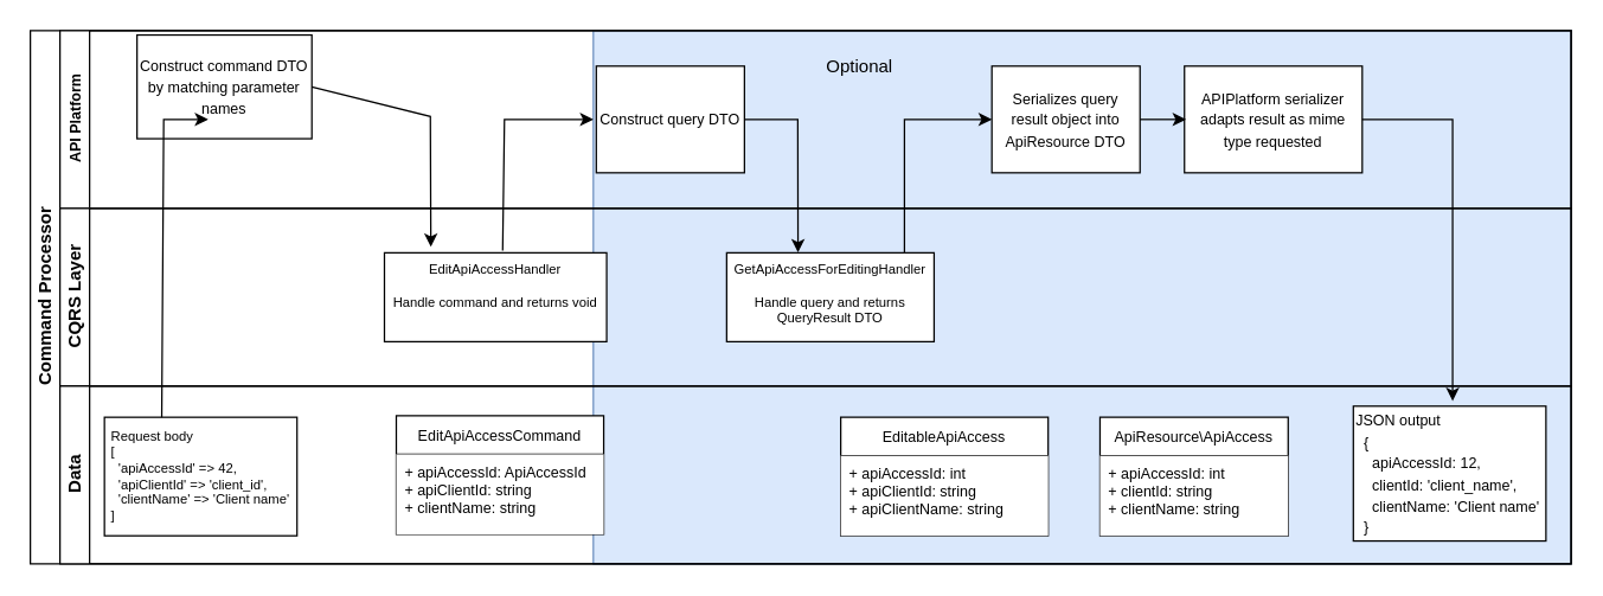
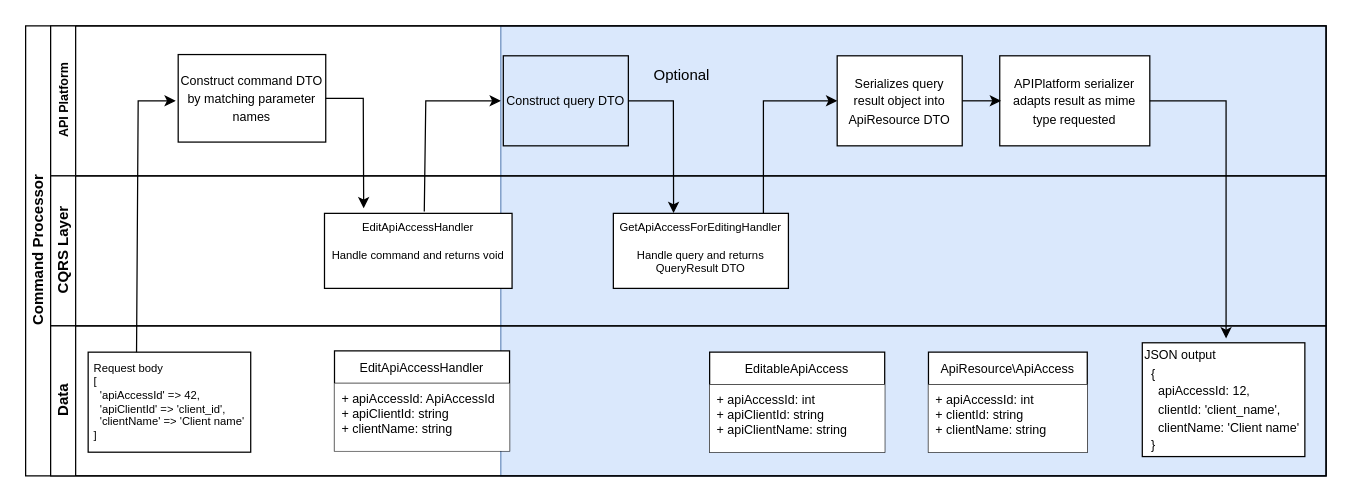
  <mxCell id="0" />
  <mxCell id="1" parent="0" />
  <mxCell id="2" value="" style="rounded=0;whiteSpace=wrap;html=1;fillColor=#dae8fc;strokeColor=#6c8ebf;" vertex="1" parent="1"><mxGeometry x="400" y="20" width="660" height="360" as="geometry" /></mxCell>
  <mxCell id="3" value="Command Processor" style="swimlane;html=1;childLayout=stackLayout;resizeParent=1;resizeParentMax=0;horizontal=0;startSize=20;horizontalStack=0;" parent="1" vertex="1"><mxGeometry x="20" y="20" width="1040" height="360" as="geometry"><mxRectangle x="120" y="120" width="40" height="60" as="alternateBounds" /></mxGeometry></mxCell>
  <mxCell id="4" value="API Platform" style="swimlane;html=1;startSize=20;horizontal=0;fontSize=10;" parent="3" vertex="1"><mxGeometry x="20" width="1020" height="120" as="geometry" /></mxCell>
- <mxCell id="5" value="&lt;font style=&quot;font-size: 10px;&quot;&gt;Construct command DTO by matching parameter names&lt;/font&gt;" style="rounded=0;whiteSpace=wrap;html=1;fontFamily=Helvetica;fontSize=12;fontColor=#000000;align=center;" parent="4" vertex="1"><mxGeometry x="52" y="3" width="118" height="70" as="geometry" /></mxCell>
- <mxCell id="6" value="&lt;font style=&quot;font-size: 10px;&quot;&gt;Construct query DTO&lt;/font&gt;" style="rounded=0;whiteSpace=wrap;html=1;fontFamily=Helvetica;fontSize=12;fontColor=#000000;align=center;" parent="4" vertex="1"><mxGeometry x="362" y="24" width="100" height="72" as="geometry" /></mxCell>
+ <mxCell id="5" value="&lt;font style=&quot;font-size: 10px;&quot;&gt;Construct command DTO by matching parameter names&lt;/font&gt;" style="rounded=0;whiteSpace=wrap;html=1;fontFamily=Helvetica;fontSize=12;fontColor=#000000;align=center;" parent="4" vertex="1"><mxGeometry x="102" y="23" width="118" height="70" as="geometry" /></mxCell>
+ <mxCell id="6" value="&lt;font style=&quot;font-size: 10px;&quot;&gt;Construct query DTO&lt;/font&gt;" style="rounded=0;whiteSpace=wrap;html=1;fontFamily=Helvetica;fontSize=12;fontColor=#000000;align=center;fillColor=#dae8fc;" parent="4" vertex="1"><mxGeometry x="362" y="24" width="100" height="72" as="geometry" /></mxCell>
  <mxCell id="7" value="" style="endArrow=classic;html=1;rounded=0;exitX=0.322;exitY=-0.007;exitDx=0;exitDy=0;exitPerimeter=0;" parent="4" edge="1"><mxGeometry width="50" height="50" relative="1" as="geometry"><mxPoint x="68.64" y="269.58" as="sourcePoint" /><mxPoint x="100" y="60" as="targetPoint" /><Array as="points"><mxPoint x="70" y="60" /></Array></mxGeometry></mxCell>
  <mxCell id="8" value="&lt;font style=&quot;font-size: 10px;&quot;&gt;APIPlatform serializer adapts result as mime type requested&lt;/font&gt;" style="rounded=0;whiteSpace=wrap;html=1;fontFamily=Helvetica;fontSize=12;fontColor=#000000;align=center;" parent="4" vertex="1"><mxGeometry x="759" y="24" width="120" height="72" as="geometry" /></mxCell>
  <mxCell id="9" value="&lt;font style=&quot;font-size: 10px;&quot;&gt;Serializes query result object into ApiResource DTO&lt;/font&gt;" style="rounded=0;whiteSpace=wrap;html=1;fontFamily=Helvetica;fontSize=12;fontColor=#000000;align=center;" parent="4" vertex="1"><mxGeometry x="629" y="24" width="100" height="72" as="geometry" /></mxCell>
  <mxCell id="10" value="" style="endArrow=classic;html=1;rounded=0;exitX=1;exitY=0.5;exitDx=0;exitDy=0;" parent="4" source="9" edge="1"><mxGeometry width="50" height="50" relative="1" as="geometry"><mxPoint x="710" y="110" as="sourcePoint" /><mxPoint x="760" y="60" as="targetPoint" /></mxGeometry></mxCell>
  <mxCell id="11" value="" style="endArrow=classic;html=1;rounded=0;exitX=1;exitY=0.5;exitDx=0;exitDy=0;entryX=0;entryY=0.5;entryDx=0;entryDy=0;" parent="4" target="9" edge="1"><mxGeometry width="50" height="50" relative="1" as="geometry"><mxPoint x="560" y="180" as="sourcePoint" /><mxPoint x="590" y="59" as="targetPoint" /><Array as="points"><mxPoint x="570" y="180" /><mxPoint x="570" y="120" /><mxPoint x="570" y="60" /></Array></mxGeometry></mxCell>
- <mxCell id="12" value="Optional" style="text;html=1;align=center;verticalAlign=middle;whiteSpace=wrap;rounded=0;" vertex="1" parent="4"><mxGeometry x="510" y="10" width="60" height="30" as="geometry" /></mxCell>
+ <mxCell id="12" value="Optional" style="text;html=1;align=center;verticalAlign=middle;whiteSpace=wrap;rounded=0;" vertex="1" parent="4"><mxGeometry x="475" y="25" width="60" height="30" as="geometry" /></mxCell>
  <mxCell id="13" value="CQRS Layer" style="swimlane;html=1;startSize=20;horizontal=0;" parent="3" vertex="1"><mxGeometry x="20" y="120" width="1020" height="120" as="geometry" /></mxCell>
  <mxCell id="14" value="EditApiAccessHandler&lt;br&gt;&lt;br&gt;Handle command and returns void" style="rounded=0;whiteSpace=wrap;html=1;fontFamily=Helvetica;fontSize=9;fontColor=#000000;align=center;verticalAlign=top;" parent="13" vertex="1"><mxGeometry x="219" y="30" width="150" height="60" as="geometry" /></mxCell>
  <mxCell id="15" value="" style="endArrow=classic;html=1;rounded=0;exitX=1;exitY=0.5;exitDx=0;exitDy=0;" parent="13" source="8" edge="1"><mxGeometry width="50" height="50" relative="1" as="geometry"><mxPoint x="830" y="85" as="sourcePoint" /><mxPoint x="940" y="130" as="targetPoint" /><Array as="points"><mxPoint x="940" y="-60" /></Array></mxGeometry></mxCell>
  <mxCell id="16" value="GetApiAccessForEditingHandler&lt;br&gt;&lt;br&gt;Handle query and returns QueryResult DTO" style="rounded=0;whiteSpace=wrap;html=1;fontFamily=Helvetica;fontSize=9;fontColor=#000000;align=center;verticalAlign=top;" parent="13" vertex="1"><mxGeometry x="450" y="30" width="140" height="60" as="geometry" /></mxCell>
  <mxCell id="17" value="" style="endArrow=classic;html=1;rounded=0;exitX=0.532;exitY=-0.025;exitDx=0;exitDy=0;exitPerimeter=0;" parent="13" source="14" edge="1"><mxGeometry width="50" height="50" relative="1" as="geometry"><mxPoint x="290" y="10" as="sourcePoint" /><mxPoint x="360" y="-60" as="targetPoint" /><Array as="points"><mxPoint x="300" y="-60" /></Array></mxGeometry></mxCell>
  <mxCell id="18" value="Data" style="swimlane;html=1;startSize=20;horizontal=0;" parent="3" vertex="1"><mxGeometry x="20" y="240" width="1020" height="120" as="geometry" /></mxCell>
- <mxCell id="19" value="EditApiAccessCommand" style="swimlane;fontStyle=0;childLayout=stackLayout;horizontal=1;startSize=26;horizontalStack=0;resizeParent=1;resizeParentMax=0;resizeLast=0;collapsible=1;marginBottom=0;whiteSpace=wrap;html=1;fontSize=10;" parent="18" vertex="1"><mxGeometry x="227" y="20" width="140" height="80" as="geometry"><mxRectangle x="160" y="44" width="150" height="30" as="alternateBounds" /></mxGeometry></mxCell>
+ <mxCell id="19" value="EditApiAccessHandler" style="swimlane;fontStyle=0;childLayout=stackLayout;horizontal=1;startSize=26;horizontalStack=0;resizeParent=1;resizeParentMax=0;resizeLast=0;collapsible=1;marginBottom=0;whiteSpace=wrap;html=1;fontSize=10;" parent="18" vertex="1"><mxGeometry x="227" y="20" width="140" height="80" as="geometry"><mxRectangle x="160" y="44" width="150" height="30" as="alternateBounds" /></mxGeometry></mxCell>
  <mxCell id="20" value="+ apiAccessId: ApiAccessId&lt;br&gt;+ apiClientId: string&lt;br&gt;+ clientName: string" style="text;align=left;verticalAlign=top;spacingLeft=4;spacingRight=4;overflow=hidden;rotatable=0;points=[[0,0.5],[1,0.5]];portConstraint=eastwest;whiteSpace=wrap;html=1;fontSize=10;fillColor=default;" parent="19" vertex="1"><mxGeometry y="26" width="140" height="54" as="geometry" /></mxCell>
  <mxCell id="21" value="EditableApiAccess" style="swimlane;fontStyle=0;childLayout=stackLayout;horizontal=1;startSize=26;horizontalStack=0;resizeParent=1;resizeParentMax=0;resizeLast=0;collapsible=1;marginBottom=0;whiteSpace=wrap;html=1;fontSize=10;" parent="18" vertex="1"><mxGeometry x="527" y="21" width="140" height="80" as="geometry"><mxRectangle x="160" y="44" width="150" height="30" as="alternateBounds" /></mxGeometry></mxCell>
  <mxCell id="22" value="+ apiAccessId: int&lt;br&gt;+ apiClientId: string&lt;br&gt;+ apiClientName: string" style="text;align=left;verticalAlign=top;spacingLeft=4;spacingRight=4;overflow=hidden;rotatable=0;points=[[0,0.5],[1,0.5]];portConstraint=eastwest;whiteSpace=wrap;html=1;fontSize=10;fillColor=default;" parent="21" vertex="1"><mxGeometry y="26" width="140" height="54" as="geometry" /></mxCell>
  <mxCell id="23" value="ApiResource\ApiAccess" style="swimlane;fontStyle=0;childLayout=stackLayout;horizontal=1;startSize=26;horizontalStack=0;resizeParent=1;resizeParentMax=0;resizeLast=0;collapsible=1;marginBottom=0;whiteSpace=wrap;html=1;fontSize=10;" parent="18" vertex="1"><mxGeometry x="702" y="21" width="127" height="80" as="geometry"><mxRectangle x="160" y="44" width="150" height="30" as="alternateBounds" /></mxGeometry></mxCell>
  <mxCell id="24" value="+ apiAccessId: int&lt;br&gt;+ clientId: string&lt;br&gt;+ clientName: string" style="text;align=left;verticalAlign=top;spacingLeft=4;spacingRight=4;overflow=hidden;rotatable=0;points=[[0,0.5],[1,0.5]];portConstraint=eastwest;whiteSpace=wrap;html=1;fontSize=10;fillColor=default;" parent="23" vertex="1"><mxGeometry y="26" width="127" height="54" as="geometry" /></mxCell>
  <mxCell id="25" value="&lt;div style=&quot;text-align: left; font-size: 9px;&quot;&gt;&lt;span style=&quot;background-color: initial;&quot;&gt;&lt;font style=&quot;font-size: 9px;&quot;&gt;Request body&lt;/font&gt;&lt;/span&gt;&lt;/div&gt;&lt;div style=&quot;text-align: left; font-size: 9px;&quot;&gt;&lt;span style=&quot;background-color: initial;&quot;&gt;&lt;font style=&quot;font-size: 9px;&quot;&gt;[&lt;/font&gt;&lt;/span&gt;&lt;/div&gt;&lt;div style=&quot;text-align: left; font-size: 9px;&quot;&gt;&lt;span style=&quot;background-color: initial;&quot;&gt;&lt;font style=&quot;font-size: 9px;&quot;&gt;&amp;nbsp; 'apiAccessId' =&amp;gt; 42,&lt;/font&gt;&lt;/span&gt;&lt;/div&gt;&lt;div style=&quot;text-align: left; font-size: 9px;&quot;&gt;&lt;font style=&quot;font-size: 9px;&quot;&gt;&amp;nbsp; 'apiClientId' =&amp;gt; 'client_id',&lt;span style=&quot;background-color: initial;&quot;&gt;&lt;br&gt;&lt;/span&gt;&lt;/font&gt;&lt;/div&gt;&lt;div style=&quot;text-align: left; font-size: 9px;&quot;&gt;&lt;font style=&quot;font-size: 9px;&quot;&gt;&lt;div style=&quot;border-color: var(--border-color);&quot;&gt;&lt;font style=&quot;border-color: var(--border-color);&quot;&gt;&amp;nbsp; 'clientName' =&amp;gt; 'Client name'&lt;/font&gt;&lt;/div&gt;&lt;/font&gt;&lt;/div&gt;&lt;div style=&quot;text-align: left; font-size: 9px;&quot;&gt;&lt;span style=&quot;background-color: initial;&quot;&gt;&lt;font style=&quot;font-size: 9px;&quot;&gt;]&lt;/font&gt;&lt;/span&gt;&lt;/div&gt;" style="html=1;whiteSpace=wrap;" parent="18" vertex="1"><mxGeometry x="30" y="21" width="130" height="80" as="geometry" /></mxCell>
  <mxCell id="26" value="&lt;span style=&quot;font-size: 10px;&quot;&gt;JSON output&lt;br&gt;&amp;nbsp; {&lt;br&gt;&amp;nbsp; &amp;nbsp; apiAccessId: 12,&lt;br&gt;&amp;nbsp; &amp;nbsp; clientId: 'client_name',&lt;br&gt;&amp;nbsp; &amp;nbsp; clientName: 'Client name'&lt;br&gt;&amp;nbsp; }&lt;/span&gt;" style="rounded=0;whiteSpace=wrap;html=1;fontFamily=Helvetica;fontSize=12;fontColor=#000000;align=left;" parent="18" vertex="1"><mxGeometry x="873" y="13.5" width="130" height="91" as="geometry" /></mxCell>
  <mxCell id="27" value="" style="endArrow=classic;html=1;rounded=0;entryX=0.344;entryY=-0.004;entryDx=0;entryDy=0;entryPerimeter=0;exitX=1;exitY=0.5;exitDx=0;exitDy=0;" parent="3" source="6" target="16" edge="1"><mxGeometry width="50" height="50" relative="1" as="geometry"><mxPoint x="510" y="73" as="sourcePoint" /><mxPoint x="560" y="23" as="targetPoint" /><Array as="points"><mxPoint x="518" y="60" /></Array></mxGeometry></mxCell>
  <mxCell id="28" value="" style="endArrow=classic;html=1;rounded=0;entryX=0.209;entryY=-0.068;entryDx=0;entryDy=0;entryPerimeter=0;exitX=1;exitY=0.5;exitDx=0;exitDy=0;" parent="3" source="5" target="14" edge="1"><mxGeometry width="50" height="50" relative="1" as="geometry"><mxPoint x="260" y="85" as="sourcePoint" /><mxPoint x="310" y="35" as="targetPoint" /><Array as="points"><mxPoint x="270" y="58" /></Array></mxGeometry></mxCell>
